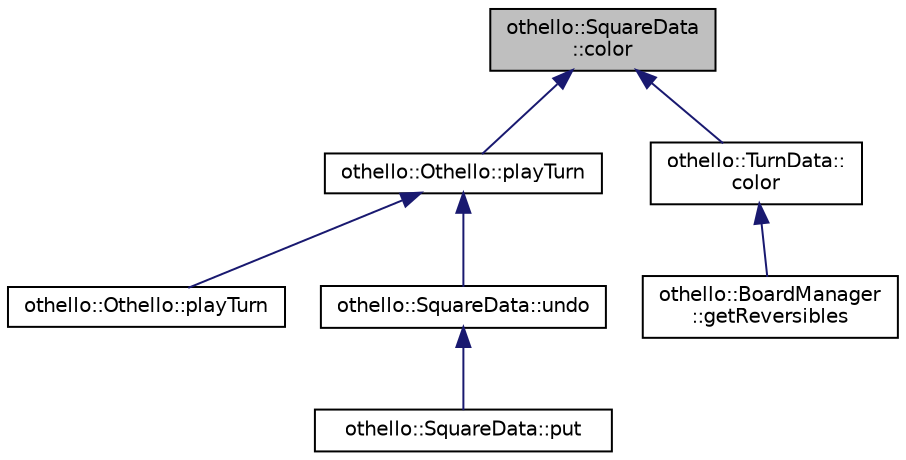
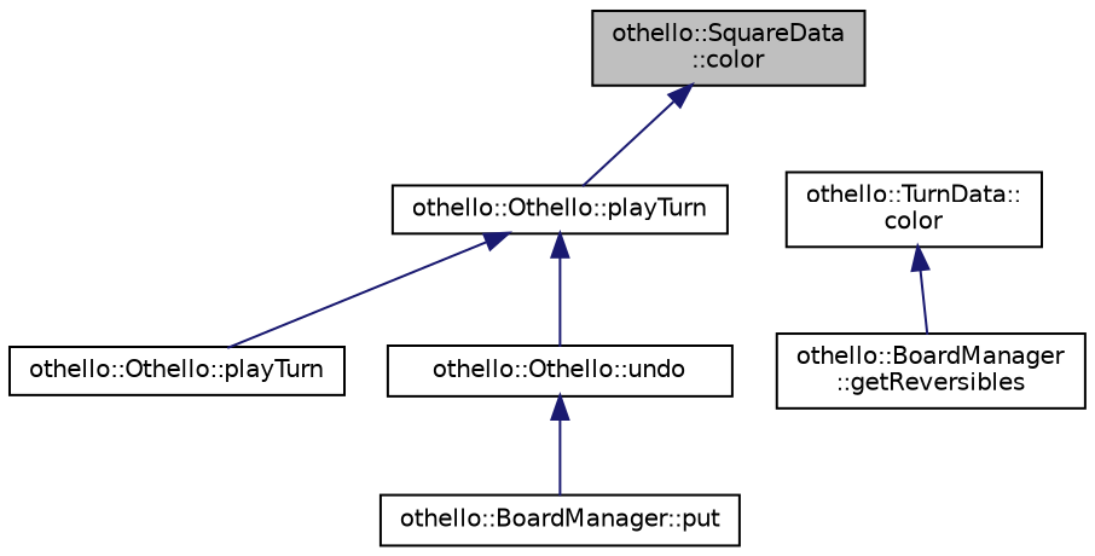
  digraph {
    rankdir=TB
    node [color=black fillcolor=white fontname=Helvetica fontsize=10 shape=record style=filled]
    edge [color=midnightblue dir=back fontname=Helvetica fontsize=10 labelfontname=Helvetica labelfontsize=10 style=solid]
    n1 [fillcolor=grey75 fontcolor=black height=0.2 label="othello::SquareData\l::color" width=0.4]
    n2 [height=0.2 label="othello::Othello::playTurn" width=0.4]
    n3 [height=0.2 label="othello::TurnData::\lcolor" width=0.4]
    n4 [height=0.2 label="othello::Othello::playTurn" width=0.4]
-   n5 [height=0.2 label="othello::SquareData::undo" width=0.4]
-   n6 [height=0.2 label="othello::SquareData::put" width=0.4]
+   n5 [height=0.2 label="othello::Othello::undo" width=0.4]
+   n6 [height=0.2 label="othello::BoardManager::put" width=0.4]
    n7 [height=0.2 label="othello::BoardManager\l::getReversibles" width=0.4]
    n1 -> n2
-   n1 -> n3
    n2 -> n4
    n2 -> n5
    n3 -> n7
    n5 -> n6
  }
